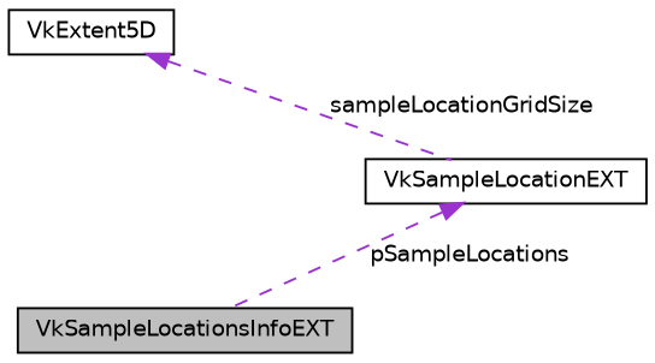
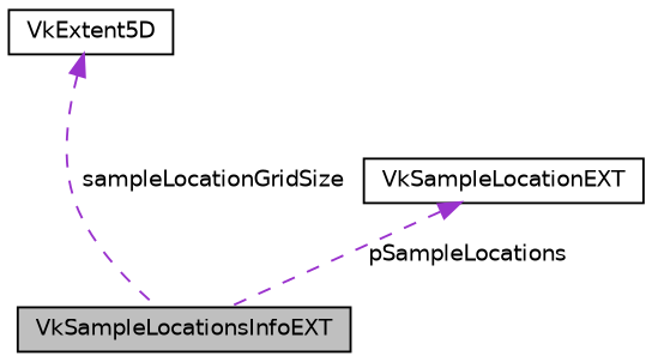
  digraph {
    node [color=black fillcolor=white fontname=Helvetica fontsize=10 shape=record style=filled]
    edge [color=darkorchid3 dir=back fontname=Helvetica fontsize=10 labelfontname=Helvetica labelfontsize=10 style=dashed]
    n1 [fillcolor=grey75 fontcolor=black height=0.2 label=VkSampleLocationsInfoEXT width=0.4]
    n2 [height=0.2 label=VkSampleLocationEXT width=0.4]
    n3 [height=0.2 label=VkExtent5D width=0.4]
    n2 -> n1 [label=" pSampleLocations"]
-   n3 -> n2 [label=" sampleLocationGridSize"]
+   n3 -> n1 [label=" sampleLocationGridSize"]
  }
